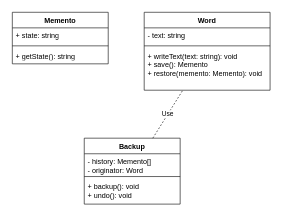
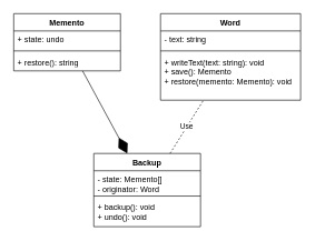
  <mxCell id="0" />
  <mxCell id="1" parent="0" />
  <mxCell id="2" value="Memento" style="swimlane;fontStyle=1;align=center;verticalAlign=top;childLayout=stackLayout;horizontal=1;startSize=26;horizontalStack=0;resizeParent=1;resizeParentMax=0;resizeLast=0;collapsible=1;marginBottom=0;whiteSpace=wrap;html=1;" vertex="1" parent="1"><mxGeometry x="20" y="20" width="160" height="86" as="geometry" /></mxCell>
- <mxCell id="3" value="+ state: string" style="text;strokeColor=none;fillColor=none;align=left;verticalAlign=top;spacingLeft=4;spacingRight=4;overflow=hidden;rotatable=0;points=[[0,0.5],[1,0.5]];portConstraint=eastwest;whiteSpace=wrap;html=1;" vertex="1" parent="2"><mxGeometry y="26" width="160" height="26" as="geometry" /></mxCell>
+ <mxCell id="3" value="+ state: undo" style="text;strokeColor=none;fillColor=none;align=left;verticalAlign=top;spacingLeft=4;spacingRight=4;overflow=hidden;rotatable=0;points=[[0,0.5],[1,0.5]];portConstraint=eastwest;whiteSpace=wrap;html=1;" vertex="1" parent="2"><mxGeometry y="26" width="160" height="26" as="geometry" /></mxCell>
  <mxCell id="4" value="" style="line;strokeWidth=1;fillColor=none;align=left;verticalAlign=middle;spacingTop=-1;spacingLeft=3;spacingRight=3;rotatable=0;labelPosition=right;points=[];portConstraint=eastwest;strokeColor=inherit;" vertex="1" parent="2"><mxGeometry y="52" width="160" height="8" as="geometry" /></mxCell>
- <mxCell id="5" value="+ getState(): string" style="text;strokeColor=none;fillColor=none;align=left;verticalAlign=top;spacingLeft=4;spacingRight=4;overflow=hidden;rotatable=0;points=[[0,0.5],[1,0.5]];portConstraint=eastwest;whiteSpace=wrap;html=1;" vertex="1" parent="2"><mxGeometry y="60" width="160" height="26" as="geometry" /></mxCell>
+ <mxCell id="5" value="+ restore(): string" style="text;strokeColor=none;fillColor=none;align=left;verticalAlign=top;spacingLeft=4;spacingRight=4;overflow=hidden;rotatable=0;points=[[0,0.5],[1,0.5]];portConstraint=eastwest;whiteSpace=wrap;html=1;" vertex="1" parent="2"><mxGeometry y="60" width="160" height="26" as="geometry" /></mxCell>
  <mxCell id="6" value="Word" style="swimlane;fontStyle=1;align=center;verticalAlign=top;childLayout=stackLayout;horizontal=1;startSize=26;horizontalStack=0;resizeParent=1;resizeParentMax=0;resizeLast=0;collapsible=1;marginBottom=0;whiteSpace=wrap;html=1;" vertex="1" parent="1"><mxGeometry x="240" y="20" width="210" height="130" as="geometry" /></mxCell>
  <mxCell id="7" value="- text: string" style="text;strokeColor=none;fillColor=none;align=left;verticalAlign=top;spacingLeft=4;spacingRight=4;overflow=hidden;rotatable=0;points=[[0,0.5],[1,0.5]];portConstraint=eastwest;whiteSpace=wrap;html=1;" vertex="1" parent="6"><mxGeometry y="26" width="210" height="26" as="geometry" /></mxCell>
  <mxCell id="8" value="" style="line;strokeWidth=1;fillColor=none;align=left;verticalAlign=middle;spacingTop=-1;spacingLeft=3;spacingRight=3;rotatable=0;labelPosition=right;points=[];portConstraint=eastwest;strokeColor=inherit;" vertex="1" parent="6"><mxGeometry y="52" width="210" height="8" as="geometry" /></mxCell>
  <mxCell id="9" value="+ writeText(text: string): void&lt;br&gt;+ save(): Memento&lt;br&gt;+ restore(memento: Memento): void" style="text;strokeColor=none;fillColor=none;align=left;verticalAlign=top;spacingLeft=4;spacingRight=4;overflow=hidden;rotatable=0;points=[[0,0.5],[1,0.5]];portConstraint=eastwest;whiteSpace=wrap;html=1;" vertex="1" parent="6"><mxGeometry y="60" width="210" height="70" as="geometry" /></mxCell>
  <mxCell id="10" value="Backup" style="swimlane;fontStyle=1;align=center;verticalAlign=top;childLayout=stackLayout;horizontal=1;startSize=26;horizontalStack=0;resizeParent=1;resizeParentMax=0;resizeLast=0;collapsible=1;marginBottom=0;whiteSpace=wrap;html=1;" vertex="1" parent="1"><mxGeometry x="140" y="230" width="160" height="110" as="geometry" /></mxCell>
- <mxCell id="11" value="- history: Memento[]&lt;br&gt;- originator: Word" style="text;strokeColor=none;fillColor=none;align=left;verticalAlign=top;spacingLeft=4;spacingRight=4;overflow=hidden;rotatable=0;points=[[0,0.5],[1,0.5]];portConstraint=eastwest;whiteSpace=wrap;html=1;" vertex="1" parent="10"><mxGeometry y="26" width="160" height="34" as="geometry" /></mxCell>
+ <mxCell id="11" value="- state: Memento[]&lt;br&gt;- originator: Word" style="text;strokeColor=none;fillColor=none;align=left;verticalAlign=top;spacingLeft=4;spacingRight=4;overflow=hidden;rotatable=0;points=[[0,0.5],[1,0.5]];portConstraint=eastwest;whiteSpace=wrap;html=1;" vertex="1" parent="10"><mxGeometry y="26" width="160" height="34" as="geometry" /></mxCell>
  <mxCell id="12" value="" style="line;strokeWidth=1;fillColor=none;align=left;verticalAlign=middle;spacingTop=-1;spacingLeft=3;spacingRight=3;rotatable=0;labelPosition=right;points=[];portConstraint=eastwest;strokeColor=inherit;" vertex="1" parent="10"><mxGeometry y="60" width="160" height="8" as="geometry" /></mxCell>
  <mxCell id="13" value="+ backup(): void&lt;br&gt;+ undo(): void" style="text;strokeColor=none;fillColor=none;align=left;verticalAlign=top;spacingLeft=4;spacingRight=4;overflow=hidden;rotatable=0;points=[[0,0.5],[1,0.5]];portConstraint=eastwest;whiteSpace=wrap;html=1;" vertex="1" parent="10"><mxGeometry y="68" width="160" height="42" as="geometry" /></mxCell>
  <mxCell id="14" value="Use" style="endArrow=none;endSize=12;dashed=1;html=1;rounded=0;" edge="1" parent="1" source="10" target="6"><mxGeometry width="160" relative="1" as="geometry"><mxPoint x="240" y="190" as="sourcePoint" /><mxPoint x="400" y="190" as="targetPoint" /></mxGeometry></mxCell>
+ <mxCell id="15" value="" style="endArrow=diamondThin;endFill=1;endSize=24;html=1;rounded=0;" edge="1" parent="1" source="2" target="10"><mxGeometry width="160" relative="1" as="geometry"><mxPoint x="50" y="170" as="sourcePoint" /><mxPoint x="210" y="170" as="targetPoint" /></mxGeometry></mxCell>
